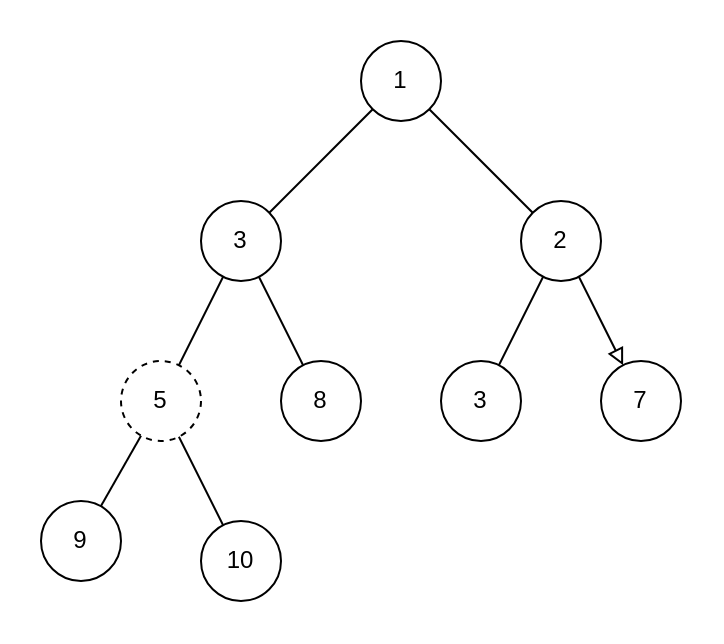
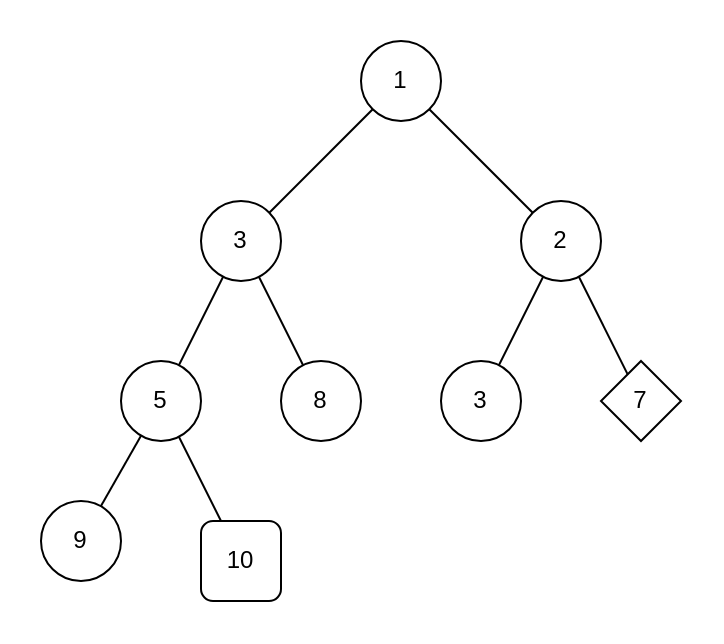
  <mxCell id="0" />
  <mxCell id="1" parent="0" />
  <mxCell id="2" style="rounded=0;orthogonalLoop=1;jettySize=auto;html=1;endArrow=none;endFill=0;" edge="1" parent="1" source="4" target="5"><mxGeometry relative="1" as="geometry" /></mxCell>
  <mxCell id="3" style="rounded=0;orthogonalLoop=1;jettySize=auto;html=1;endArrow=none;endFill=0;" edge="1" parent="1" source="4" target="6"><mxGeometry relative="1" as="geometry" /></mxCell>
  <mxCell id="4" value="1" style="ellipse;whiteSpace=wrap;html=1;aspect=fixed;" vertex="1" parent="1"><mxGeometry x="180" y="20" width="40" height="40" as="geometry" /></mxCell>
  <mxCell id="5" value="3" style="ellipse;whiteSpace=wrap;html=1;aspect=fixed;" vertex="1" parent="1"><mxGeometry x="100" y="100" width="40" height="40" as="geometry" /></mxCell>
  <mxCell id="6" value="2" style="ellipse;whiteSpace=wrap;html=1;aspect=fixed;" vertex="1" parent="1"><mxGeometry x="260" y="100" width="40" height="40" as="geometry" /></mxCell>
- <mxCell id="7" value="5" style="ellipse;whiteSpace=wrap;html=1;aspect=fixed;dashed=1;" vertex="1" parent="1"><mxGeometry x="60" y="180" width="40" height="40" as="geometry" /></mxCell>
+ <mxCell id="7" value="5" style="ellipse;whiteSpace=wrap;html=1;aspect=fixed;" vertex="1" parent="1"><mxGeometry x="60" y="180" width="40" height="40" as="geometry" /></mxCell>
  <mxCell id="8" value="8" style="ellipse;whiteSpace=wrap;html=1;aspect=fixed;" vertex="1" parent="1"><mxGeometry x="140" y="180" width="40" height="40" as="geometry" /></mxCell>
  <mxCell id="9" value="3" style="ellipse;whiteSpace=wrap;html=1;aspect=fixed;" vertex="1" parent="1"><mxGeometry x="220" y="180" width="40" height="40" as="geometry" /></mxCell>
- <mxCell id="10" value="7" style="ellipse;whiteSpace=wrap;html=1;aspect=fixed;" vertex="1" parent="1"><mxGeometry x="300" y="180" width="40" height="40" as="geometry" /></mxCell>
+ <mxCell id="10" value="7" style="rhombus;whiteSpace=wrap;html=1;aspect=fixed;" vertex="1" parent="1"><mxGeometry x="300" y="180" width="40" height="40" as="geometry" /></mxCell>
  <mxCell id="11" value="9" style="ellipse;whiteSpace=wrap;html=1;aspect=fixed;" vertex="1" parent="1"><mxGeometry x="20" y="250" width="40" height="40" as="geometry" /></mxCell>
- <mxCell id="12" value="10" style="ellipse;whiteSpace=wrap;html=1;aspect=fixed;" vertex="1" parent="1"><mxGeometry x="100" y="260" width="40" height="40" as="geometry" /></mxCell>
+ <mxCell id="12" value="10" style="whiteSpace=wrap;html=1;aspect=fixed;rounded=1;" vertex="1" parent="1"><mxGeometry x="100" y="260" width="40" height="40" as="geometry" /></mxCell>
  <mxCell id="13" style="rounded=0;orthogonalLoop=1;jettySize=auto;html=1;endArrow=none;endFill=0;" edge="1" parent="1" source="5" target="7"><mxGeometry relative="1" as="geometry"><mxPoint x="196" y="64" as="sourcePoint" /><mxPoint x="144" y="116" as="targetPoint" /></mxGeometry></mxCell>
  <mxCell id="14" style="rounded=0;orthogonalLoop=1;jettySize=auto;html=1;endArrow=none;endFill=0;" edge="1" parent="1" source="5" target="8"><mxGeometry relative="1" as="geometry"><mxPoint x="121" y="148" as="sourcePoint" /><mxPoint x="99" y="192" as="targetPoint" /></mxGeometry></mxCell>
  <mxCell id="15" style="rounded=0;orthogonalLoop=1;jettySize=auto;html=1;endArrow=none;endFill=0;" edge="1" parent="1" source="6" target="9"><mxGeometry relative="1" as="geometry"><mxPoint x="139" y="148" as="sourcePoint" /><mxPoint x="161" y="192" as="targetPoint" /></mxGeometry></mxCell>
  <mxCell id="16" style="rounded=0;orthogonalLoop=1;jettySize=auto;html=1;endArrow=none;endFill=0;" edge="1" parent="1" source="7" target="12"><mxGeometry relative="1" as="geometry"><mxPoint x="281" y="148" as="sourcePoint" /><mxPoint x="259" y="192" as="targetPoint" /></mxGeometry></mxCell>
  <mxCell id="17" style="rounded=0;orthogonalLoop=1;jettySize=auto;html=1;endArrow=none;endFill=0;" edge="1" parent="1" source="7" target="11"><mxGeometry relative="1" as="geometry"><mxPoint x="291" y="158" as="sourcePoint" /><mxPoint x="269" y="202" as="targetPoint" /></mxGeometry></mxCell>
- <mxCell id="18" style="rounded=0;orthogonalLoop=1;jettySize=auto;html=1;endArrow=block;endFill=0;" edge="1" parent="1" source="6" target="10"><mxGeometry relative="1" as="geometry"><mxPoint x="301" y="168" as="sourcePoint" /><mxPoint x="279" y="212" as="targetPoint" /></mxGeometry></mxCell>
+ <mxCell id="18" style="rounded=0;orthogonalLoop=1;jettySize=auto;html=1;endArrow=none;endFill=0;" edge="1" parent="1" source="6" target="10"><mxGeometry relative="1" as="geometry"><mxPoint x="301" y="168" as="sourcePoint" /><mxPoint x="279" y="212" as="targetPoint" /></mxGeometry></mxCell>
